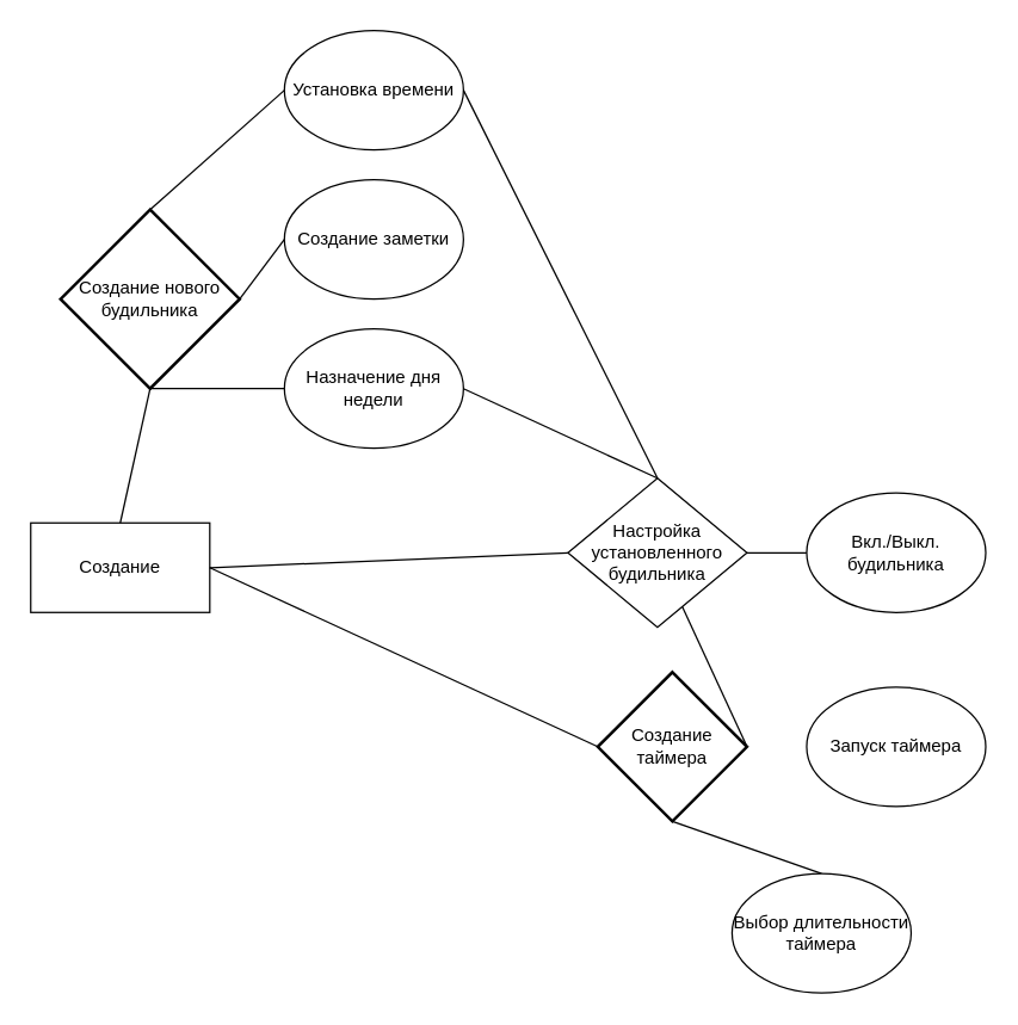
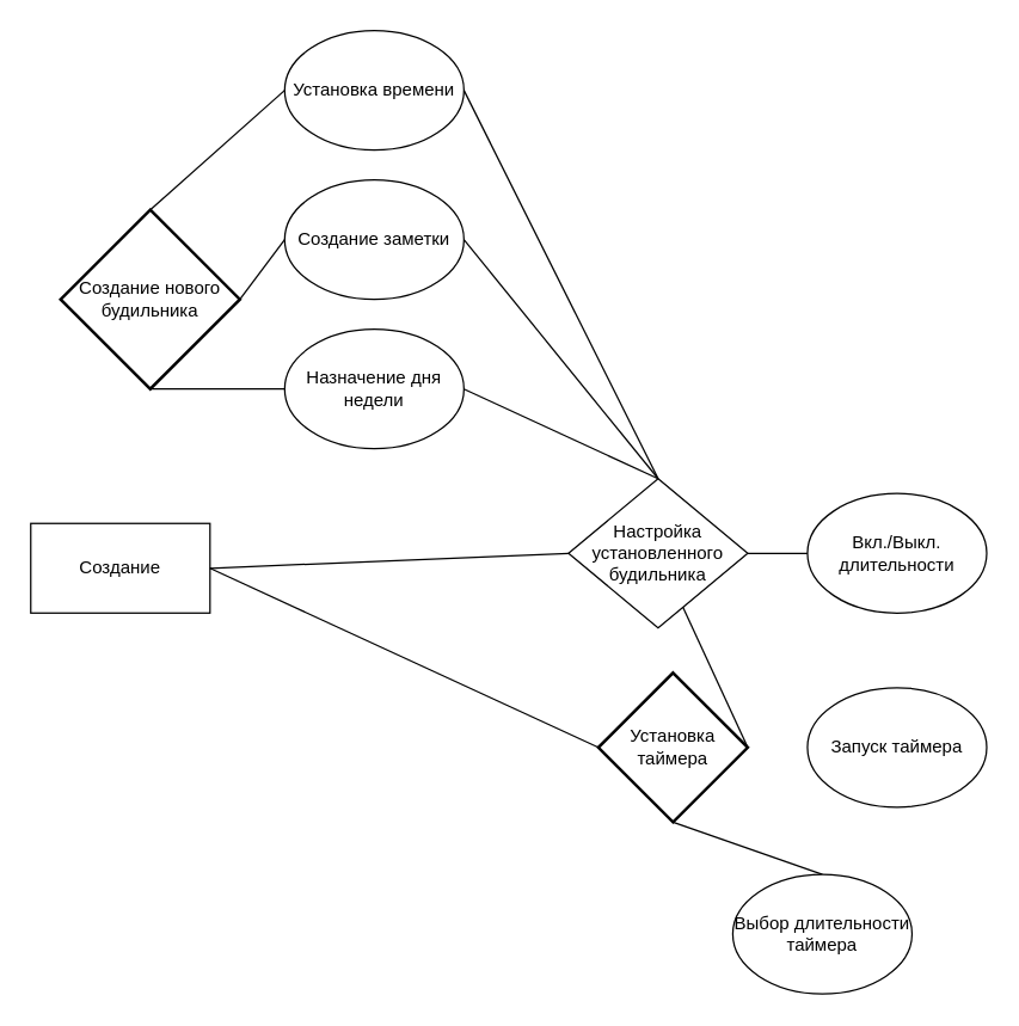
  <mxCell id="0" />
  <mxCell id="1" parent="0" />
  <mxCell id="2" value="Создание" style="rounded=0;whiteSpace=wrap;html=1;" vertex="1" parent="1"><mxGeometry x="20" y="350" width="120" height="60" as="geometry" /></mxCell>
  <mxCell id="3" value="Создание нового будильника" style="strokeWidth=2;html=1;shape=mxgraph.flowchart.decision;whiteSpace=wrap;" vertex="1" parent="1"><mxGeometry x="40" y="140" width="120" height="120" as="geometry" /></mxCell>
- <mxCell id="4" value="Создание таймера" style="strokeWidth=2;html=1;shape=mxgraph.flowchart.decision;whiteSpace=wrap;" vertex="1" parent="1"><mxGeometry x="400" y="450" width="100" height="100" as="geometry" /></mxCell>
+ <mxCell id="4" value="Установка таймера" style="strokeWidth=2;html=1;shape=mxgraph.flowchart.decision;whiteSpace=wrap;" vertex="1" parent="1"><mxGeometry x="400" y="450" width="100" height="100" as="geometry" /></mxCell>
  <mxCell id="5" value="Установка времени" style="ellipse;whiteSpace=wrap;html=1;" vertex="1" parent="1"><mxGeometry x="190" y="20" width="120" height="80" as="geometry" /></mxCell>
  <mxCell id="6" value="" style="endArrow=none;html=1;rounded=0;entryX=0;entryY=0.5;entryDx=0;entryDy=0;exitX=0.5;exitY=0;exitDx=0;exitDy=0;exitPerimeter=0;" edge="1" parent="1" source="3" target="5"><mxGeometry width="50" height="50" relative="1" as="geometry"><mxPoint x="250" y="370" as="sourcePoint" /><mxPoint x="300" y="320" as="targetPoint" /></mxGeometry></mxCell>
  <mxCell id="7" value="" style="endArrow=none;html=1;rounded=0;entryX=0.5;entryY=1;entryDx=0;entryDy=0;entryPerimeter=0;exitX=0;exitY=0.5;exitDx=0;exitDy=0;" edge="1" parent="1" source="8" target="3"><mxGeometry width="50" height="50" relative="1" as="geometry"><mxPoint x="280" y="200" as="sourcePoint" /><mxPoint x="300" y="320" as="targetPoint" /></mxGeometry></mxCell>
  <mxCell id="8" value="Назначение дня недели" style="ellipse;whiteSpace=wrap;html=1;" vertex="1" parent="1"><mxGeometry x="190" y="220" width="120" height="80" as="geometry" /></mxCell>
  <mxCell id="9" value="Настройка установленного будильника" style="rhombus;whiteSpace=wrap;html=1;" vertex="1" parent="1"><mxGeometry x="380" y="320" width="120" height="100" as="geometry" /></mxCell>
  <mxCell id="10" value="" style="endArrow=none;html=1;rounded=0;exitX=1;exitY=0.5;exitDx=0;exitDy=0;" edge="1" parent="1" source="9" target="11"><mxGeometry width="50" height="50" relative="1" as="geometry"><mxPoint x="250" y="370" as="sourcePoint" /><mxPoint x="600" y="320" as="targetPoint" /></mxGeometry></mxCell>
- <mxCell id="11" value="Вкл./Выкл. будильника" style="ellipse;whiteSpace=wrap;html=1;" vertex="1" parent="1"><mxGeometry x="540" y="330" width="120" height="80" as="geometry" /></mxCell>
- <mxCell id="12" value="" style="endArrow=none;html=1;rounded=0;exitX=0.5;exitY=0;exitDx=0;exitDy=0;entryX=0.5;entryY=1;entryDx=0;entryDy=0;entryPerimeter=0;" edge="1" parent="1" source="2" target="3"><mxGeometry width="50" height="50" relative="1" as="geometry"><mxPoint x="250" y="370" as="sourcePoint" /><mxPoint x="300" y="320" as="targetPoint" /></mxGeometry></mxCell>
+ <mxCell id="11" value="Вкл./Выкл. длительности" style="ellipse;whiteSpace=wrap;html=1;" vertex="1" parent="1"><mxGeometry x="540" y="330" width="120" height="80" as="geometry" /></mxCell>
  <mxCell id="13" value="" style="endArrow=none;html=1;rounded=0;exitX=1;exitY=0.5;exitDx=0;exitDy=0;entryX=0;entryY=0.5;entryDx=0;entryDy=0;" edge="1" parent="1" source="2" target="9"><mxGeometry width="50" height="50" relative="1" as="geometry"><mxPoint x="250" y="370" as="sourcePoint" /><mxPoint x="300" y="320" as="targetPoint" /></mxGeometry></mxCell>
  <mxCell id="14" value="" style="endArrow=none;html=1;rounded=0;exitX=1;exitY=0.5;exitDx=0;exitDy=0;entryX=0;entryY=0.5;entryDx=0;entryDy=0;entryPerimeter=0;" edge="1" parent="1" source="2" target="4"><mxGeometry width="50" height="50" relative="1" as="geometry"><mxPoint x="250" y="370" as="sourcePoint" /><mxPoint x="300" y="320" as="targetPoint" /></mxGeometry></mxCell>
  <mxCell id="15" value="Создание заметки" style="ellipse;whiteSpace=wrap;html=1;" vertex="1" parent="1"><mxGeometry x="190" y="120" width="120" height="80" as="geometry" /></mxCell>
  <mxCell id="16" value="" style="endArrow=none;html=1;rounded=0;exitX=1;exitY=0.5;exitDx=0;exitDy=0;exitPerimeter=0;entryX=0;entryY=0.5;entryDx=0;entryDy=0;" edge="1" parent="1" source="3" target="15"><mxGeometry width="50" height="50" relative="1" as="geometry"><mxPoint x="250" y="370" as="sourcePoint" /><mxPoint x="300" y="320" as="targetPoint" /></mxGeometry></mxCell>
  <mxCell id="17" value="" style="endArrow=none;html=1;rounded=0;entryX=0.5;entryY=1;entryDx=0;entryDy=0;entryPerimeter=0;exitX=0.5;exitY=0;exitDx=0;exitDy=0;" edge="1" parent="1" source="18" target="4"><mxGeometry width="50" height="50" relative="1" as="geometry"><mxPoint x="440" y="620" as="sourcePoint" /><mxPoint x="300" y="320" as="targetPoint" /></mxGeometry></mxCell>
  <mxCell id="18" value="Выбор длительности таймера" style="ellipse;whiteSpace=wrap;html=1;" vertex="1" parent="1"><mxGeometry x="490" y="585" width="120" height="80" as="geometry" /></mxCell>
  <mxCell id="19" value="" style="endArrow=none;html=1;rounded=0;exitX=1;exitY=0.5;exitDx=0;exitDy=0;exitPerimeter=0;" edge="1" parent="1" source="4" target="9"><mxGeometry width="50" height="50" relative="1" as="geometry"><mxPoint x="510" y="510" as="sourcePoint" /><mxPoint x="540" y="500" as="targetPoint" /></mxGeometry></mxCell>
  <mxCell id="20" value="Запуск таймера" style="ellipse;whiteSpace=wrap;html=1;" vertex="1" parent="1"><mxGeometry x="540" y="460" width="120" height="80" as="geometry" /></mxCell>
+ <mxCell id="21" value="" style="endArrow=none;html=1;rounded=0;entryX=1;entryY=0.5;entryDx=0;entryDy=0;exitX=0.5;exitY=0;exitDx=0;exitDy=0;" edge="1" parent="1" source="9" target="15"><mxGeometry width="50" height="50" relative="1" as="geometry"><mxPoint x="250" y="370" as="sourcePoint" /><mxPoint x="300" y="320" as="targetPoint" /></mxGeometry></mxCell>
  <mxCell id="22" value="" style="endArrow=none;html=1;rounded=0;entryX=1;entryY=0.5;entryDx=0;entryDy=0;exitX=0.5;exitY=0;exitDx=0;exitDy=0;" edge="1" parent="1" source="9" target="8"><mxGeometry width="50" height="50" relative="1" as="geometry"><mxPoint x="250" y="370" as="sourcePoint" /><mxPoint x="300" y="320" as="targetPoint" /></mxGeometry></mxCell>
  <mxCell id="23" value="" style="endArrow=none;html=1;rounded=0;entryX=1;entryY=0.5;entryDx=0;entryDy=0;exitX=0.5;exitY=0;exitDx=0;exitDy=0;" edge="1" parent="1" source="9" target="5"><mxGeometry width="50" height="50" relative="1" as="geometry"><mxPoint x="250" y="370" as="sourcePoint" /><mxPoint x="300" y="320" as="targetPoint" /></mxGeometry></mxCell>
